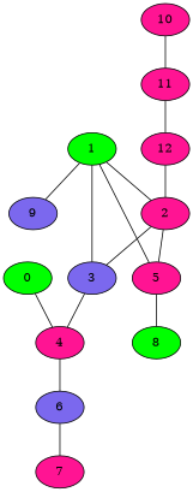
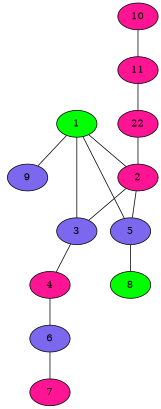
  graph {
    node [fillcolor=DeepPink style=filled]
    10
    11
-   12
-   5
+   12 [label=22]
+   5 [fillcolor=MediumSlateBlue]
    2
    3 [fillcolor=MediumSlateBlue]
    8 [fillcolor=Lime]
    4
    6 [fillcolor=MediumSlateBlue]
    7
    9 [fillcolor=MediumSlateBlue]
-   0 [fillcolor=Lime]
    1 [fillcolor=Lime]
    10 -- 11
    11 -- 12
    12 -- 2
    5 -- 8
    2 -- 5
    2 -- 3
    3 -- 4
    4 -- 6
    6 -- 7
-   0 -- 4
    1 -- 5
    1 -- 2
    1 -- 3
    1 -- 9
  }
